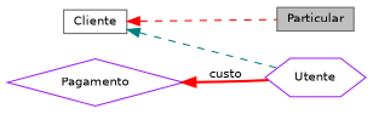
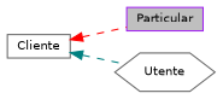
  digraph {
    rankdir=LR
    node [color=gray40 fillcolor=white fontname=Helvetica fontsize=10 shape=box style=filled]
    edge [color=red dir=back fontname=Helvetica fontsize=10 labelfontname=Helvetica labelfontsize=10 style=dashed]
-   n1 [fillcolor=grey75 fontcolor=black height=0.2 label=Particular width=0.4]
+   n1 [color=purple fillcolor=grey75 fontcolor=black height=0.2 label=Particular width=0.4]
    n2 [height=0.2 label=Cliente width=0.4]
-   n3 [color=purple height=0.2 label=Utente shape=hexagon width=0.4]
-   n4 [color=purple height=0.2 label=Pagamento shape=diamond width=0.4]
+   n3 [height=0.2 label=Utente shape=hexagon width=0.4]
    n2 -> n1
    n2 -> n3 [color=teal]
-   n4 -> n3 [label=" custo" style=bold]
  }
